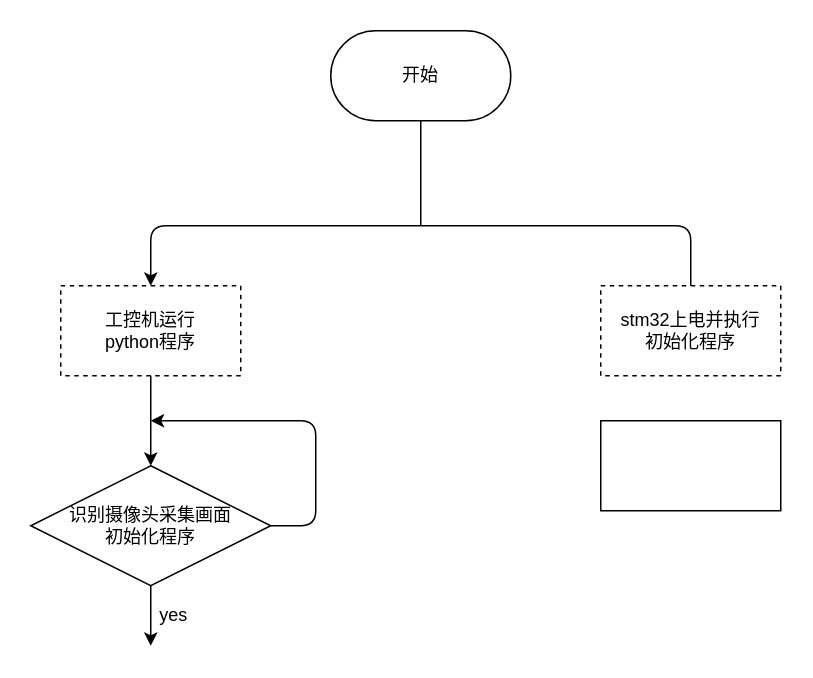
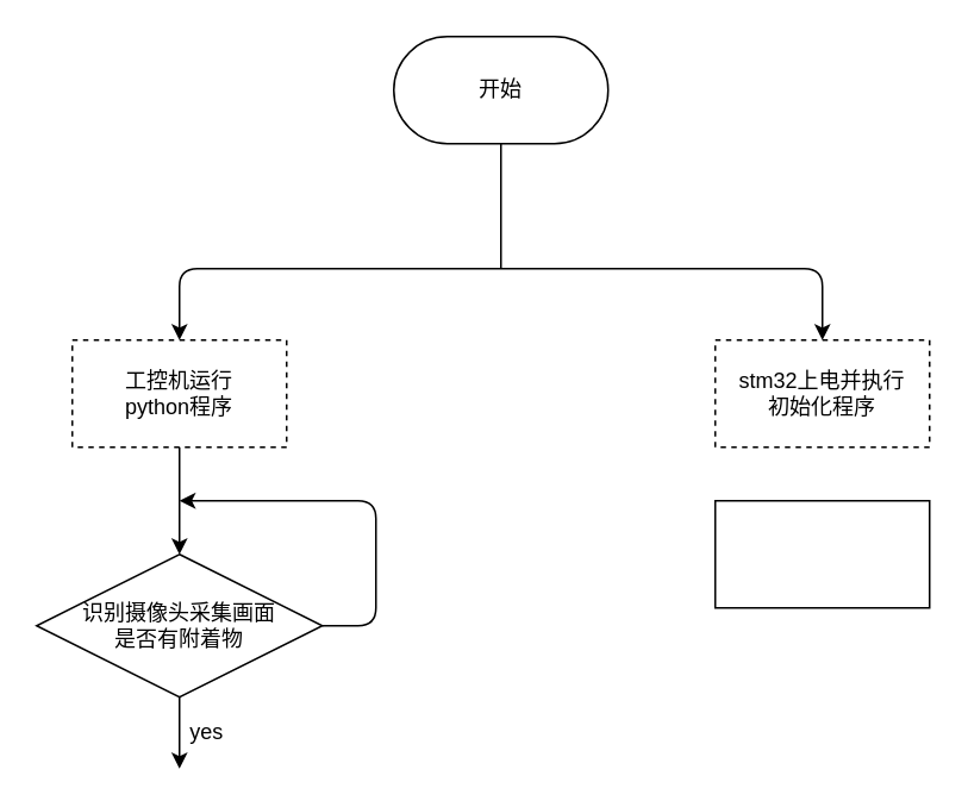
  <mxCell id="0" />
  <mxCell id="1" parent="0" />
  <mxCell id="2" value="开始" style="rounded=1;whiteSpace=wrap;html=1;arcSize=50;" vertex="1" parent="1"><mxGeometry x="220" y="20" width="120" height="60" as="geometry" /></mxCell>
  <mxCell id="3" value="stm32上电并执行&lt;br&gt;初始化程序" style="rounded=0;whiteSpace=wrap;html=1;dashed=1;" vertex="1" parent="1"><mxGeometry x="400" y="190" width="120" height="60" as="geometry" /></mxCell>
- <mxCell id="4" value="" style="endArrow=none;startArrow=classic;html=1;entryX=0.5;entryY=0;entryDx=0;entryDy=0;exitX=0.5;exitY=0;exitDx=0;exitDy=0;" edge="1" parent="1" source="6" target="3"><mxGeometry width="50" height="50" relative="1" as="geometry"><mxPoint x="100" y="190" as="sourcePoint" /><mxPoint x="460" y="190" as="targetPoint" /><Array as="points"><mxPoint x="100" y="150" /><mxPoint x="460" y="150" /></Array></mxGeometry></mxCell>
+ <mxCell id="4" value="" style="endArrow=classic;startArrow=classic;html=1;entryX=0.5;entryY=0;entryDx=0;entryDy=0;exitX=0.5;exitY=0;exitDx=0;exitDy=0;" edge="1" parent="1" source="6" target="3"><mxGeometry width="50" height="50" relative="1" as="geometry"><mxPoint x="100" y="190" as="sourcePoint" /><mxPoint x="460" y="190" as="targetPoint" /><Array as="points"><mxPoint x="100" y="150" /><mxPoint x="460" y="150" /></Array></mxGeometry></mxCell>
  <mxCell id="5" value="" style="endArrow=none;html=1;entryX=0.5;entryY=1;entryDx=0;entryDy=0;" edge="1" parent="1" target="2"><mxGeometry width="50" height="50" relative="1" as="geometry"><mxPoint x="280" y="150" as="sourcePoint" /><mxPoint x="280" y="80" as="targetPoint" /></mxGeometry></mxCell>
  <mxCell id="6" value="工控机运行&lt;br&gt;python程序" style="rounded=0;whiteSpace=wrap;html=1;dashed=1;" vertex="1" parent="1"><mxGeometry x="40" y="190" width="120" height="60" as="geometry" /></mxCell>
  <mxCell id="7" value="" style="endArrow=classic;html=1;exitX=0.5;exitY=1;exitDx=0;exitDy=0;" edge="1" parent="1" source="6"><mxGeometry width="50" height="50" relative="1" as="geometry"><mxPoint x="270" y="320" as="sourcePoint" /><mxPoint x="100" y="310" as="targetPoint" /></mxGeometry></mxCell>
- <mxCell id="8" value="识别摄像头采集画面&lt;br&gt;初始化程序" style="rhombus;whiteSpace=wrap;html=1;" vertex="1" parent="1"><mxGeometry x="20" y="310" width="160" height="80" as="geometry" /></mxCell>
+ <mxCell id="8" value="识别摄像头采集画面&lt;br&gt;是否有附着物" style="rhombus;whiteSpace=wrap;html=1;" vertex="1" parent="1"><mxGeometry x="20" y="310" width="160" height="80" as="geometry" /></mxCell>
  <mxCell id="9" value="" style="endArrow=classic;html=1;" edge="1" parent="1"><mxGeometry width="50" height="50" relative="1" as="geometry"><mxPoint x="100" y="390" as="sourcePoint" /><mxPoint x="100" y="430" as="targetPoint" /></mxGeometry></mxCell>
  <mxCell id="10" value="" style="endArrow=classic;html=1;edgeStyle=orthogonalEdgeStyle;" edge="1" parent="1"><mxGeometry width="50" height="50" relative="1" as="geometry"><mxPoint x="180" y="350" as="sourcePoint" /><mxPoint x="100" y="280" as="targetPoint" /><Array as="points"><mxPoint x="210" y="350" /><mxPoint x="210" y="280" /></Array></mxGeometry></mxCell>
  <mxCell id="11" value="yes" style="text;html=1;align=center;verticalAlign=middle;resizable=0;points=[];autosize=1;strokeColor=none;" vertex="1" parent="1"><mxGeometry x="100" y="400" width="30" height="20" as="geometry" /></mxCell>
  <mxCell id="12" value="" style="rounded=0;whiteSpace=wrap;html=1;" vertex="1" parent="1"><mxGeometry x="400" y="280" width="120" height="60" as="geometry" /></mxCell>
